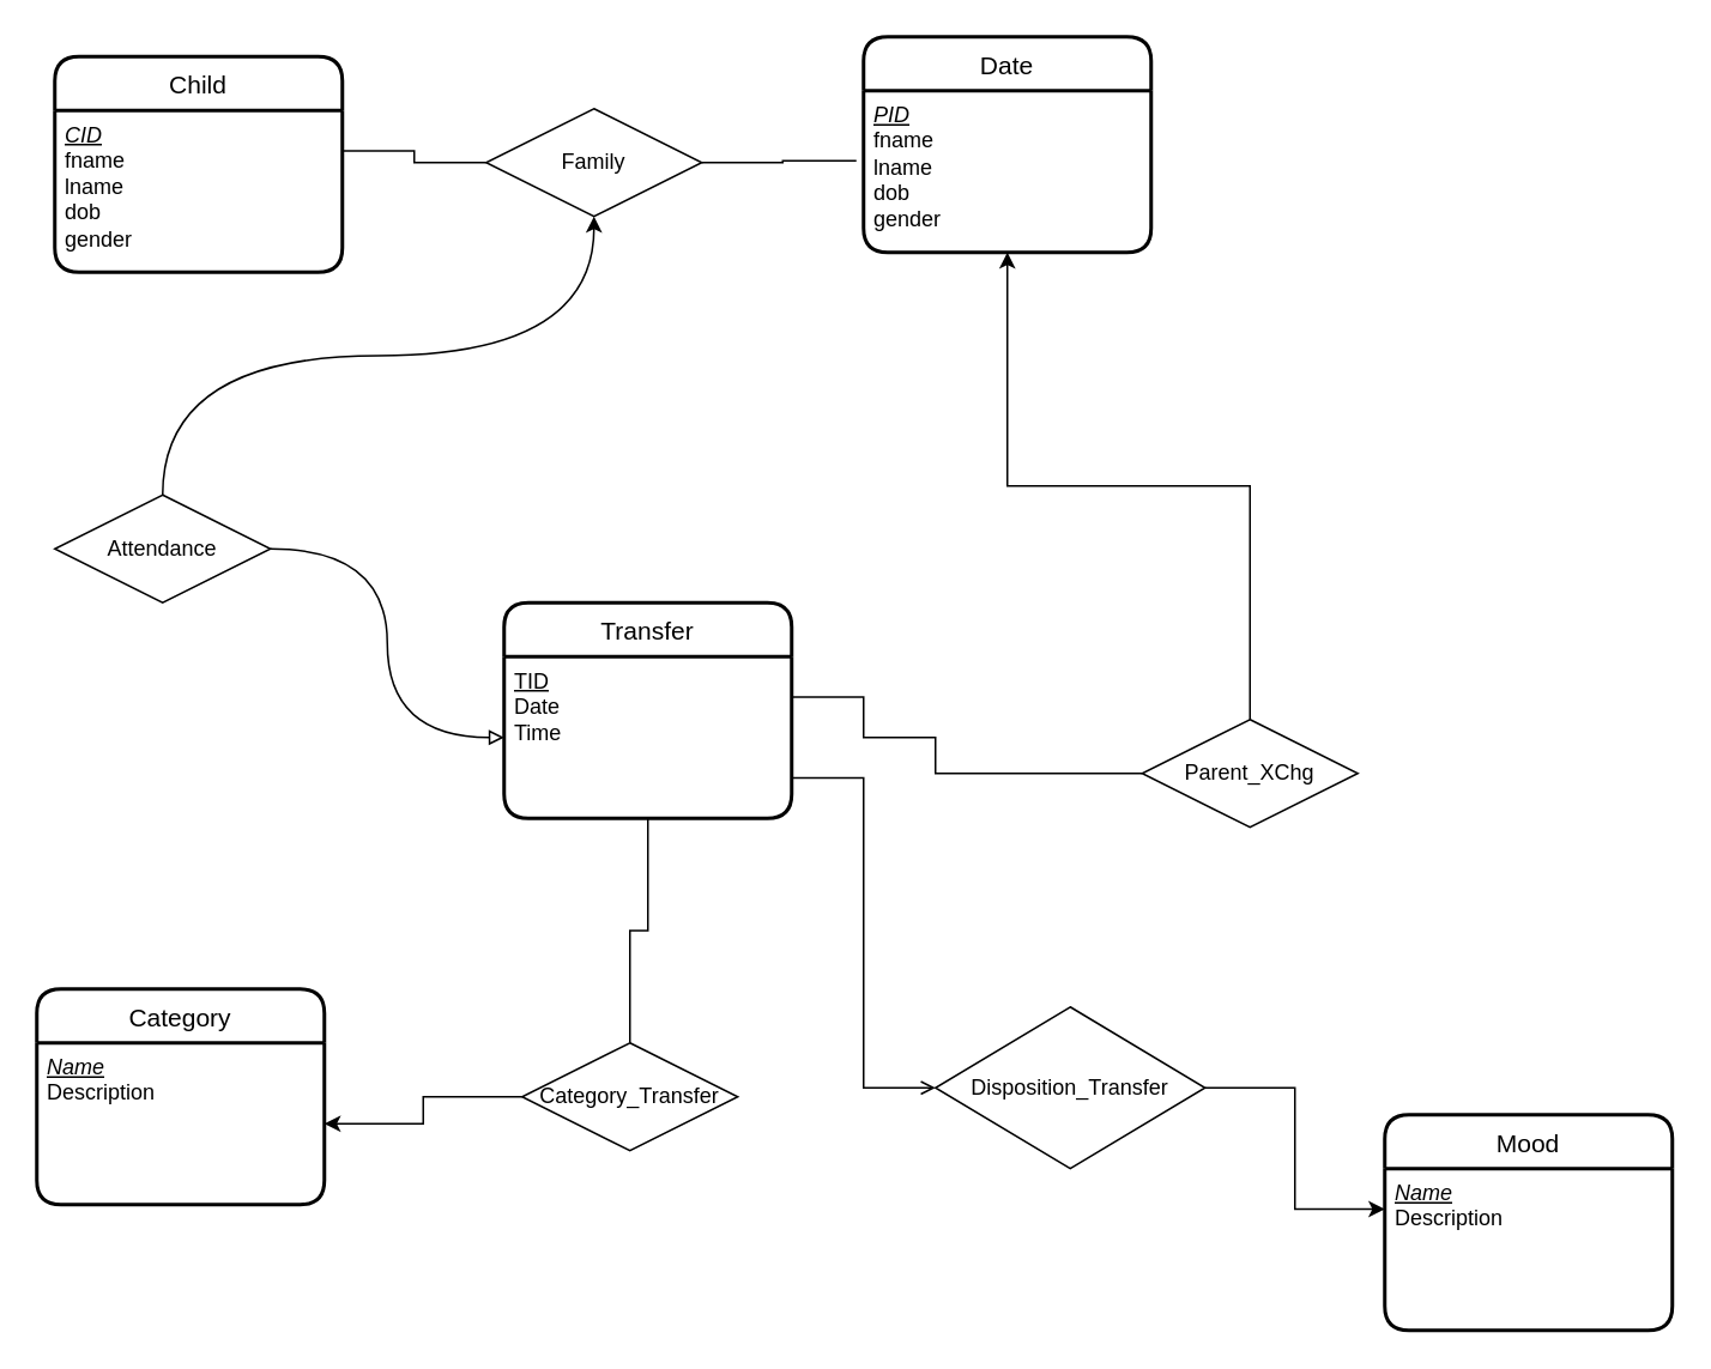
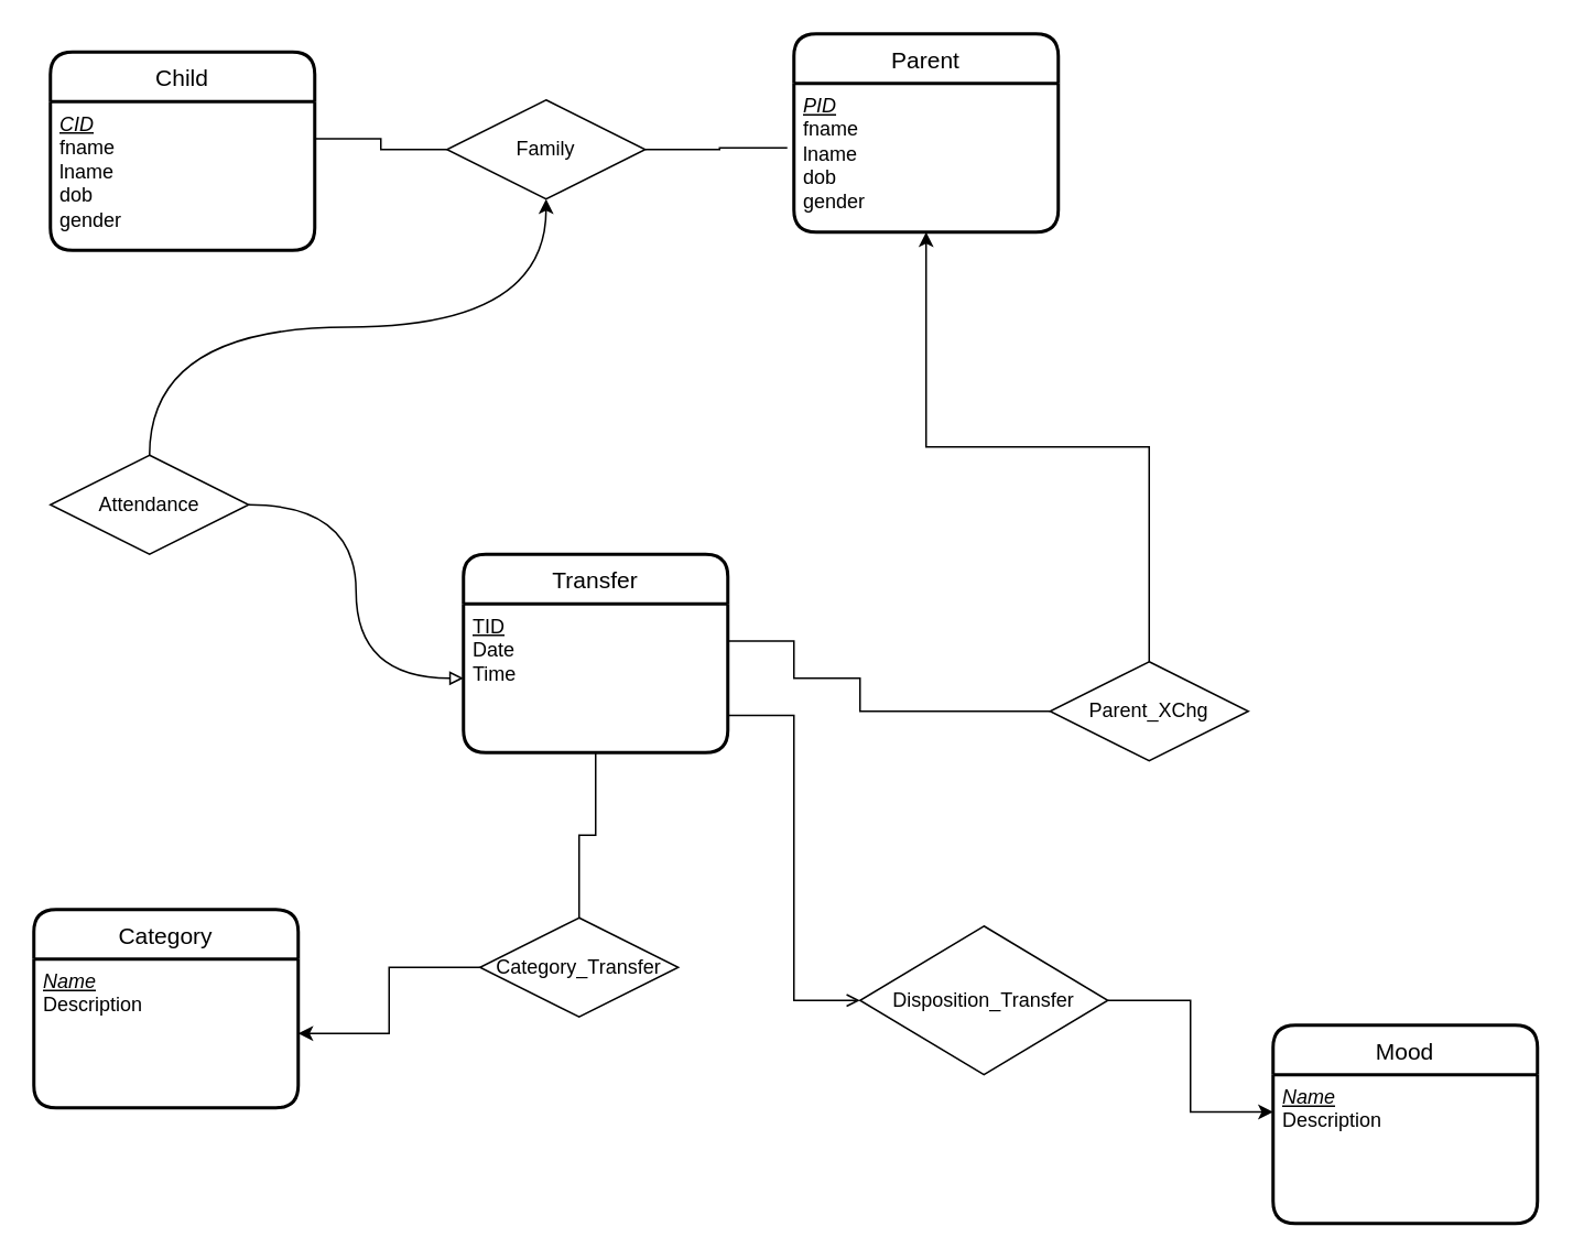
  <mxCell id="0" />
  <mxCell id="1" parent="0" />
  <mxCell id="2" value="Child" style="swimlane;childLayout=stackLayout;horizontal=1;startSize=30;horizontalStack=0;rounded=1;fontSize=14;fontStyle=0;strokeWidth=2;resizeParent=0;resizeLast=1;shadow=0;dashed=0;align=center;" parent="1" vertex="1"><mxGeometry x="30" y="31" width="160" height="120" as="geometry" /></mxCell>
  <mxCell id="3" value="&lt;u&gt;&lt;i&gt;CID&lt;/i&gt;&lt;/u&gt;&lt;br&gt;fname&lt;br&gt;lname&lt;br&gt;dob&lt;br&gt;gender" style="align=left;strokeColor=none;fillColor=none;spacingLeft=4;fontSize=12;verticalAlign=top;resizable=0;rotatable=0;part=1;fontStyle=0;html=1;" parent="2" vertex="1"><mxGeometry y="30" width="160" height="90" as="geometry" /></mxCell>
- <mxCell id="4" value="Date" style="swimlane;childLayout=stackLayout;horizontal=1;startSize=30;horizontalStack=0;rounded=1;fontSize=14;fontStyle=0;strokeWidth=2;resizeParent=0;resizeLast=1;shadow=0;dashed=0;align=center;" parent="1" vertex="1"><mxGeometry x="480" y="20" width="160" height="120" as="geometry" /></mxCell>
+ <mxCell id="4" value="Parent" style="swimlane;childLayout=stackLayout;horizontal=1;startSize=30;horizontalStack=0;rounded=1;fontSize=14;fontStyle=0;strokeWidth=2;resizeParent=0;resizeLast=1;shadow=0;dashed=0;align=center;" parent="1" vertex="1"><mxGeometry x="480" y="20" width="160" height="120" as="geometry" /></mxCell>
  <mxCell id="5" value="&lt;u&gt;&lt;i&gt;PID&lt;/i&gt;&lt;/u&gt;&lt;br&gt;fname&lt;br&gt;lname&lt;br&gt;dob&lt;br&gt;gender" style="align=left;strokeColor=none;fillColor=none;spacingLeft=4;fontSize=12;verticalAlign=top;resizable=0;rotatable=0;part=1;horizontal=1;html=1;" parent="4" vertex="1"><mxGeometry y="30" width="160" height="90" as="geometry" /></mxCell>
  <mxCell id="6" style="edgeStyle=orthogonalEdgeStyle;rounded=0;orthogonalLoop=1;jettySize=auto;html=1;entryX=-0.025;entryY=0.433;entryDx=0;entryDy=0;entryPerimeter=0;endArrow=none;endFill=0;" parent="1" source="8" target="5" edge="1"><mxGeometry relative="1" as="geometry"><mxPoint x="400" y="110" as="targetPoint" /></mxGeometry></mxCell>
  <mxCell id="7" style="edgeStyle=orthogonalEdgeStyle;rounded=0;orthogonalLoop=1;jettySize=auto;html=1;exitX=0;exitY=0.5;exitDx=0;exitDy=0;entryX=1;entryY=0.25;entryDx=0;entryDy=0;endArrow=none;endFill=0;" parent="1" source="8" target="3" edge="1"><mxGeometry relative="1" as="geometry" /></mxCell>
  <mxCell id="8" value="Family" style="shape=rhombus;double=0;perimeter=rhombusPerimeter;whiteSpace=wrap;html=1;align=center;strokeWidth=1;" parent="1" vertex="1"><mxGeometry x="270" y="60" width="120" height="60" as="geometry" /></mxCell>
  <mxCell id="9" value="" style="edgeStyle=orthogonalEdgeStyle;rounded=0;orthogonalLoop=1;jettySize=auto;html=1;endArrow=classic;endFill=1;" parent="1" source="11" target="5" edge="1"><mxGeometry relative="1" as="geometry" /></mxCell>
  <mxCell id="10" style="edgeStyle=orthogonalEdgeStyle;rounded=0;orthogonalLoop=1;jettySize=auto;html=1;exitX=0;exitY=0.5;exitDx=0;exitDy=0;entryX=1;entryY=0.25;entryDx=0;entryDy=0;endArrow=none;endFill=0;" parent="1" source="11" target="27" edge="1"><mxGeometry relative="1" as="geometry"><mxPoint x="470" y="410" as="targetPoint" /><Array as="points"><mxPoint x="520" y="410" /><mxPoint x="480" y="410" /><mxPoint x="480" y="388" /></Array></mxGeometry></mxCell>
  <mxCell id="11" value="Parent_XChg" style="shape=rhombus;double=0;perimeter=rhombusPerimeter;whiteSpace=wrap;html=1;align=center;strokeWidth=1;" parent="1" vertex="1"><mxGeometry x="635" y="400" width="120" height="60" as="geometry" /></mxCell>
  <mxCell id="12" style="edgeStyle=orthogonalEdgeStyle;orthogonalLoop=1;jettySize=auto;html=1;endArrow=none;endFill=0;strokeColor=none;curved=1;entryX=0;entryY=0.5;entryDx=0;entryDy=0;" parent="1" source="15" edge="1"><mxGeometry relative="1" as="geometry"><mxPoint x="270" y="430" as="targetPoint" /><Array as="points"><mxPoint x="110" y="430" /></Array></mxGeometry></mxCell>
  <mxCell id="13" style="edgeStyle=orthogonalEdgeStyle;curved=1;orthogonalLoop=1;jettySize=auto;html=1;entryX=0;entryY=0.5;entryDx=0;entryDy=0;endArrow=block;endFill=0;" parent="1" source="15" target="27" edge="1"><mxGeometry relative="1" as="geometry"><mxPoint x="260" y="410" as="targetPoint" /></mxGeometry></mxCell>
  <mxCell id="14" style="edgeStyle=orthogonalEdgeStyle;curved=1;orthogonalLoop=1;jettySize=auto;html=1;exitX=0.5;exitY=0;exitDx=0;exitDy=0;endArrow=classic;endFill=1;" parent="1" source="15" target="8" edge="1"><mxGeometry relative="1" as="geometry" /></mxCell>
  <mxCell id="15" value="Attendance" style="shape=rhombus;double=0;perimeter=rhombusPerimeter;whiteSpace=wrap;html=1;align=center;strokeWidth=1;" parent="1" vertex="1"><mxGeometry x="30" y="275" width="120" height="60" as="geometry" /></mxCell>
  <mxCell id="16" value="Category" style="swimlane;childLayout=stackLayout;horizontal=1;startSize=30;horizontalStack=0;rounded=1;fontSize=14;fontStyle=0;strokeWidth=2;resizeParent=0;resizeLast=1;shadow=0;dashed=0;align=center;" parent="1" vertex="1"><mxGeometry x="20" y="550" width="160" height="120" as="geometry" /></mxCell>
  <mxCell id="17" value="&lt;u&gt;&lt;i&gt;Name&lt;/i&gt;&lt;/u&gt;&lt;br&gt;Description" style="align=left;strokeColor=none;fillColor=none;spacingLeft=4;fontSize=12;verticalAlign=top;resizable=0;rotatable=0;part=1;fontStyle=0;html=1;" parent="16" vertex="1"><mxGeometry y="30" width="160" height="90" as="geometry" /></mxCell>
  <mxCell id="18" style="edgeStyle=orthogonalEdgeStyle;rounded=0;orthogonalLoop=1;jettySize=auto;html=1;exitX=0.5;exitY=0;exitDx=0;exitDy=0;strokeWidth=1;endArrow=none;endFill=0;entryX=0.5;entryY=1;entryDx=0;entryDy=0;" parent="1" source="20" target="27" edge="1"><mxGeometry relative="1" as="geometry"><mxPoint x="370" y="586" as="sourcePoint" /><mxPoint x="365" y="480" as="targetPoint" /></mxGeometry></mxCell>
  <mxCell id="19" style="edgeStyle=orthogonalEdgeStyle;rounded=0;orthogonalLoop=1;jettySize=auto;html=1;exitX=0;exitY=0.5;exitDx=0;exitDy=0;entryX=1;entryY=0.5;entryDx=0;entryDy=0;endArrow=classic;endFill=1;strokeWidth=1;" parent="1" source="20" target="17" edge="1"><mxGeometry relative="1" as="geometry" /></mxCell>
- <mxCell id="20" value="Category_Transfer" style="shape=rhombus;double=0;perimeter=rhombusPerimeter;whiteSpace=wrap;html=1;align=center;strokeWidth=1;" parent="1" vertex="1"><mxGeometry x="290" y="580" width="120" height="60" as="geometry" /></mxCell>
+ <mxCell id="20" value="Category_Transfer" style="shape=rhombus;double=0;perimeter=rhombusPerimeter;whiteSpace=wrap;html=1;align=center;strokeWidth=1;" parent="1" vertex="1"><mxGeometry x="290" y="555" width="120" height="60" as="geometry" /></mxCell>
  <mxCell id="21" value="Mood" style="swimlane;childLayout=stackLayout;horizontal=1;startSize=30;horizontalStack=0;rounded=1;fontSize=14;fontStyle=0;strokeWidth=2;resizeParent=0;resizeLast=1;shadow=0;dashed=0;align=center;" parent="1" vertex="1"><mxGeometry x="770" y="620" width="160" height="120" as="geometry" /></mxCell>
  <mxCell id="22" value="&lt;u&gt;&lt;i&gt;Name&lt;/i&gt;&lt;/u&gt;&lt;br&gt;Description" style="align=left;strokeColor=none;fillColor=none;spacingLeft=4;fontSize=12;verticalAlign=top;resizable=0;rotatable=0;part=1;fontStyle=0;html=1;" parent="21" vertex="1"><mxGeometry y="30" width="160" height="90" as="geometry" /></mxCell>
  <mxCell id="23" style="edgeStyle=orthogonalEdgeStyle;rounded=0;orthogonalLoop=1;jettySize=auto;html=1;exitX=1;exitY=0.5;exitDx=0;exitDy=0;entryX=0;entryY=0.25;entryDx=0;entryDy=0;endArrow=classic;endFill=1;strokeWidth=1;" parent="1" source="24" target="22" edge="1"><mxGeometry relative="1" as="geometry" /></mxCell>
  <mxCell id="24" value="Disposition_Transfer" style="shape=rhombus;double=0;perimeter=rhombusPerimeter;whiteSpace=wrap;html=1;align=center;strokeWidth=1;" parent="1" vertex="1"><mxGeometry x="520" y="560" width="150" height="90" as="geometry" /></mxCell>
  <mxCell id="25" style="edgeStyle=orthogonalEdgeStyle;rounded=0;orthogonalLoop=1;jettySize=auto;html=1;exitX=1;exitY=0.75;exitDx=0;exitDy=0;entryX=0;entryY=0.5;entryDx=0;entryDy=0;endArrow=open;endFill=0;strokeWidth=1;" parent="1" source="27" target="24" edge="1"><mxGeometry relative="1" as="geometry"><mxPoint x="470" y="480" as="sourcePoint" /></mxGeometry></mxCell>
  <mxCell id="26" value="Transfer" style="swimlane;childLayout=stackLayout;horizontal=1;startSize=30;horizontalStack=0;rounded=1;fontSize=14;fontStyle=0;strokeWidth=2;resizeParent=0;resizeLast=1;shadow=0;dashed=0;align=center;" vertex="1" parent="1"><mxGeometry x="280" y="335" width="160" height="120" as="geometry" /></mxCell>
  <mxCell id="27" value="&lt;u&gt;TID&lt;/u&gt;&lt;br&gt;Date&lt;br&gt;Time" style="align=left;strokeColor=none;fillColor=none;spacingLeft=4;fontSize=12;verticalAlign=top;resizable=0;rotatable=0;part=1;html=1;" vertex="1" parent="26"><mxGeometry y="30" width="160" height="90" as="geometry" /></mxCell>
